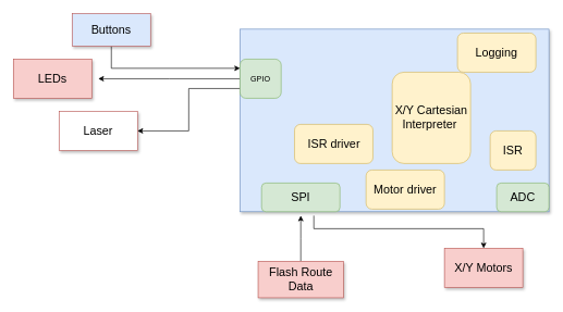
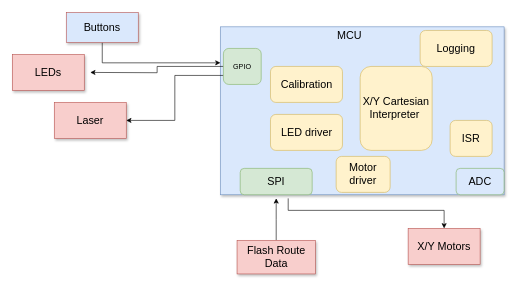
  <mxCell id="0" style=";html=1;" />
  <mxCell id="1" style=";html=1;" parent="0" />
  <mxCell id="2" style="edgeStyle=orthogonalEdgeStyle;rounded=0;orthogonalLoop=1;jettySize=auto;html=1;entryX=0.5;entryY=0;entryDx=0;entryDy=0;fontSize=18;strokeColor=default;" edge="1" parent="1" target="5"><mxGeometry relative="1" as="geometry"><mxPoint x="480" y="330" as="sourcePoint" /><Array as="points"><mxPoint x="480" y="350" /><mxPoint x="740" y="350" /></Array></mxGeometry></mxCell>
  <mxCell id="3" value="" style="whiteSpace=wrap;html=1;shadow=1;fontSize=18;fillColor=#dae8fc;strokeColor=#6c8ebf;" parent="1" vertex="1"><mxGeometry x="367" y="44" width="473" height="280" as="geometry" /></mxCell>
- <mxCell id="4" value="Laser" style="whiteSpace=wrap;html=1;shadow=1;fontSize=18;fillColor=#ffffff;strokeColor=#b85450;" parent="1" vertex="1"><mxGeometry x="90" y="170" width="120" height="60" as="geometry" /></mxCell>
+ <mxCell id="4" value="Laser" style="whiteSpace=wrap;html=1;shadow=1;fontSize=18;fillColor=#f8cecc;strokeColor=#b85450;" parent="1" vertex="1"><mxGeometry x="90" y="170" width="120" height="60" as="geometry" /></mxCell>
  <mxCell id="5" value="X/Y Motors" style="whiteSpace=wrap;html=1;shadow=1;fontSize=18;fillColor=#f8cecc;strokeColor=#b85450;" parent="1" vertex="1"><mxGeometry x="680" y="380" width="120" height="60" as="geometry" /></mxCell>
  <mxCell id="6" value="LEDs" style="whiteSpace=wrap;html=1;shadow=1;fontSize=18;fillColor=#f8cecc;strokeColor=#b85450;" parent="1" vertex="1"><mxGeometry x="20" y="90" width="120" height="60" as="geometry" /></mxCell>
  <mxCell id="7" style="edgeStyle=elbowEdgeStyle;rounded=0;html=1;startArrow=none;startFill=0;jettySize=auto;orthogonalLoop=1;fontSize=18;elbow=vertical;strokeColor=default;" parent="1" source="10" target="3" edge="1"><mxGeometry relative="1" as="geometry"><Array as="points"><mxPoint x="337" y="104" /></Array><mxPoint x="230" y="100" as="sourcePoint" /></mxGeometry></mxCell>
  <mxCell id="8" style="edgeStyle=orthogonalEdgeStyle;rounded=0;orthogonalLoop=1;jettySize=auto;html=1;exitX=0.5;exitY=0;exitDx=0;exitDy=0;fontSize=18;" edge="1" parent="1" source="9"><mxGeometry relative="1" as="geometry"><mxPoint x="460" y="330" as="targetPoint" /></mxGeometry></mxCell>
  <mxCell id="9" value="Flash Route Data" style="whiteSpace=wrap;html=1;shadow=1;fontSize=18;fillColor=#f8cecc;strokeColor=#b85450;" parent="1" vertex="1"><mxGeometry x="394.75" y="400" width="130.5" height="56" as="geometry" /></mxCell>
  <mxCell id="10" value="Buttons" style="whiteSpace=wrap;html=1;shadow=1;fontSize=18;fillColor=#dae8fc;strokeColor=#b85450;" parent="1" vertex="1"><mxGeometry x="110" y="20" width="120" height="50" as="geometry" /></mxCell>
  <mxCell id="11" style="edgeStyle=orthogonalEdgeStyle;rounded=0;orthogonalLoop=1;jettySize=auto;html=1;exitX=0;exitY=0.5;exitDx=0;exitDy=0;fontSize=18;strokeColor=default;" edge="1" parent="1" source="13"><mxGeometry relative="1" as="geometry"><mxPoint x="150" y="120" as="targetPoint" /></mxGeometry></mxCell>
  <mxCell id="12" style="edgeStyle=orthogonalEdgeStyle;rounded=0;orthogonalLoop=1;jettySize=auto;html=1;exitX=0;exitY=0.75;exitDx=0;exitDy=0;entryX=1;entryY=0.5;entryDx=0;entryDy=0;fontSize=18;strokeColor=default;" edge="1" parent="1" source="13" target="4"><mxGeometry relative="1" as="geometry" /></mxCell>
- <mxCell id="13" value="GPIO" style="rounded=1;whiteSpace=wrap;html=1;fillColor=#d5e8d4;strokeColor=#82b366;" vertex="1" parent="1"><mxGeometry x="367" y="90" width="63" height="60" as="geometry" /></mxCell>
+ <mxCell id="13" value="GPIO" style="rounded=1;whiteSpace=wrap;html=1;fillColor=#d5e8d4;strokeColor=#82b366;" vertex="1" parent="1"><mxGeometry x="372" y="80" width="63" height="60" as="geometry" /></mxCell>
+ <mxCell id="14" value="MCU" style="text;html=1;strokeColor=none;fillColor=none;align=center;verticalAlign=middle;whiteSpace=wrap;rounded=0;fontSize=18;" vertex="1" parent="1"><mxGeometry x="510" y="44" width="144.75" height="30" as="geometry" /></mxCell>
  <mxCell id="15" value="SPI" style="rounded=1;whiteSpace=wrap;html=1;fontSize=18;fillColor=#d5e8d4;strokeColor=#82b366;" vertex="1" parent="1"><mxGeometry x="400" y="280" width="120" height="44" as="geometry" /></mxCell>
- <mxCell id="17" value="ISR driver" style="rounded=1;whiteSpace=wrap;html=1;fontSize=18;fillColor=#fff2cc;strokeColor=#d6b656;" vertex="1" parent="1"><mxGeometry x="450.5" y="190" width="120" height="60" as="geometry" /></mxCell>
+ <mxCell id="16" value="Calibration" style="rounded=1;whiteSpace=wrap;html=1;fontSize=18;fillColor=#fff2cc;strokeColor=#d6b656;" vertex="1" parent="1"><mxGeometry x="450.5" y="110" width="120" height="60" as="geometry" /></mxCell>
+ <mxCell id="17" value="LED driver" style="rounded=1;whiteSpace=wrap;html=1;fontSize=18;fillColor=#fff2cc;strokeColor=#d6b656;" vertex="1" parent="1"><mxGeometry x="450.5" y="190" width="120" height="60" as="geometry" /></mxCell>
  <mxCell id="18" value="X/Y Cartesian Interpreter&amp;nbsp;" style="rounded=1;whiteSpace=wrap;html=1;fontSize=18;fillColor=#fff2cc;strokeColor=#d6b656;" vertex="1" parent="1"><mxGeometry x="600" y="110" width="120" height="140" as="geometry" /></mxCell>
- <mxCell id="19" value="Motor driver" style="rounded=1;whiteSpace=wrap;html=1;fontSize=18;fillColor=#fff2cc;strokeColor=#d6b656;" vertex="1" parent="1"><mxGeometry x="560" y="260" width="120" height="60" as="geometry" /></mxCell>
+ <mxCell id="19" value="Motor driver" style="rounded=1;whiteSpace=wrap;html=1;fontSize=18;fillColor=#fff2cc;strokeColor=#d6b656;" vertex="1" parent="1"><mxGeometry x="560" y="260" width="90" height="60" as="geometry" /></mxCell>
  <mxCell id="20" value="Logging" style="rounded=1;whiteSpace=wrap;html=1;fontSize=18;fillColor=#fff2cc;strokeColor=#d6b656;" vertex="1" parent="1"><mxGeometry x="700" y="50" width="120" height="60" as="geometry" /></mxCell>
- <mxCell id="21" value="ADC" style="rounded=1;whiteSpace=wrap;html=1;fontSize=18;fillColor=#d5e8d4;strokeColor=#82b366;" vertex="1" parent="1"><mxGeometry x="760" y="280" width="80" height="44" as="geometry" /></mxCell>
+ <mxCell id="21" value="ADC" style="rounded=1;whiteSpace=wrap;html=1;fontSize=18;fillColor=#dae8fc;strokeColor=#82b366;" vertex="1" parent="1"><mxGeometry x="760" y="280" width="80" height="44" as="geometry" /></mxCell>
  <mxCell id="22" value="ISR" style="rounded=1;whiteSpace=wrap;html=1;fontSize=18;fillColor=#fff2cc;strokeColor=#d6b656;" vertex="1" parent="1"><mxGeometry x="750" y="200" width="70" height="60" as="geometry" /></mxCell>
